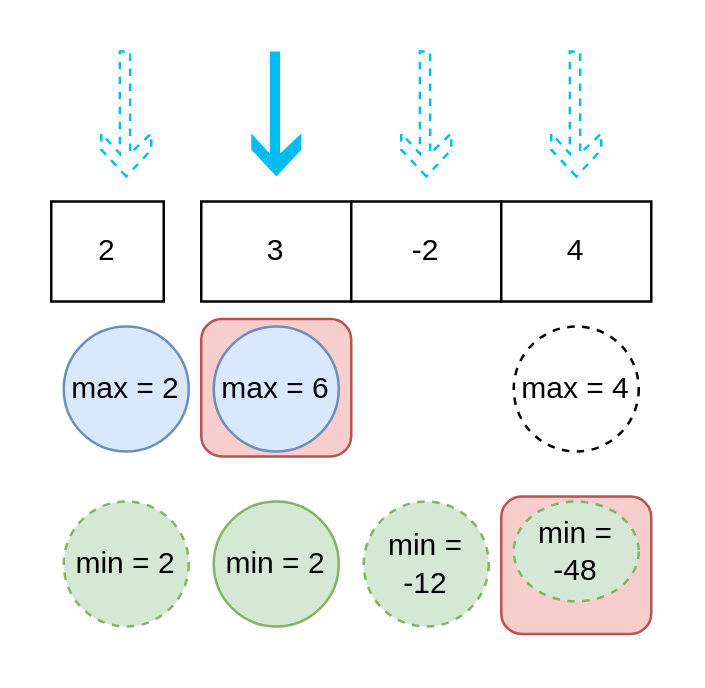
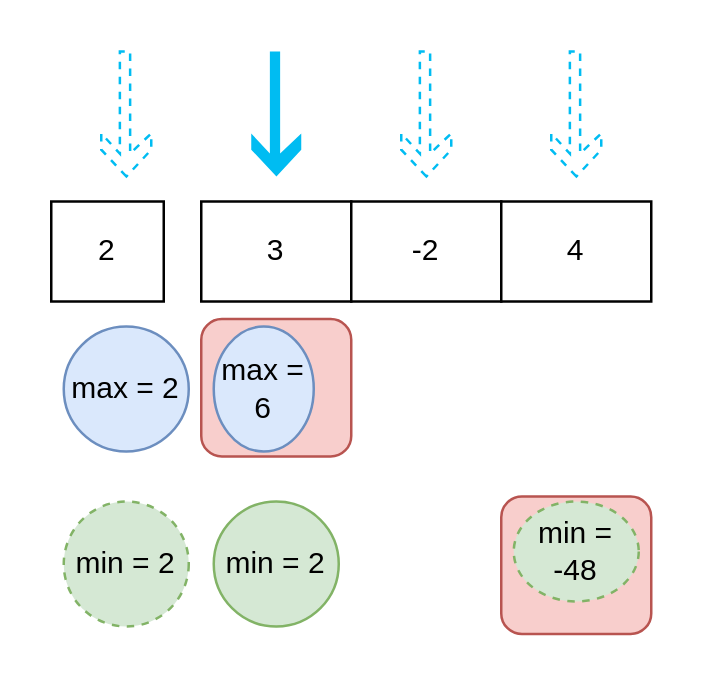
  <mxCell id="0" />
  <mxCell id="1" parent="0" />
  <mxCell id="2" value="" style="rounded=1;whiteSpace=wrap;html=1;strokeColor=#b85450;fillColor=#f8cecc;" vertex="1" parent="1"><mxGeometry x="200" y="198" width="60" height="55" as="geometry" /></mxCell>
  <mxCell id="3" value="" style="rounded=1;whiteSpace=wrap;html=1;strokeColor=#b85450;fillColor=#f8cecc;" vertex="1" parent="1"><mxGeometry x="80" y="127" width="60" height="55" as="geometry" /></mxCell>
  <mxCell id="4" value="2" style="rounded=0;whiteSpace=wrap;html=1;" vertex="1" parent="1"><mxGeometry x="20" y="80" width="45" height="40" as="geometry" /></mxCell>
  <mxCell id="5" value="3" style="rounded=0;whiteSpace=wrap;html=1;" vertex="1" parent="1"><mxGeometry x="80" y="80" width="60" height="40" as="geometry" /></mxCell>
  <mxCell id="6" value="-2" style="rounded=0;whiteSpace=wrap;html=1;" vertex="1" parent="1"><mxGeometry x="140" y="80" width="60" height="40" as="geometry" /></mxCell>
  <mxCell id="7" value="4" style="rounded=0;whiteSpace=wrap;html=1;" vertex="1" parent="1"><mxGeometry x="200" y="80" width="60" height="40" as="geometry" /></mxCell>
  <mxCell id="8" value="" style="pointerEvents=1;shadow=0;dashed=0;html=1;strokeColor=none;labelPosition=center;verticalLabelPosition=bottom;verticalAlign=top;align=center;shape=mxgraph.mscae.deprecated.poster_arrow;fillColor=#00BCF2;" vertex="1" parent="1"><mxGeometry x="100" y="20" width="20" height="50" as="geometry" /></mxCell>
- <mxCell id="9" value="max = 6" style="ellipse;whiteSpace=wrap;html=1;aspect=fixed;fillColor=#dae8fc;strokeColor=#6c8ebf;" vertex="1" parent="1"><mxGeometry x="85" y="130" width="50" height="50" as="geometry" /></mxCell>
+ <mxCell id="9" value="max = 6" style="ellipse;whiteSpace=wrap;html=1;aspect=fixed;fillColor=#dae8fc;strokeColor=#6c8ebf;" vertex="1" parent="1"><mxGeometry x="85" y="130" width="40" height="50" as="geometry" /></mxCell>
  <mxCell id="10" value="min = 2" style="ellipse;whiteSpace=wrap;html=1;aspect=fixed;fillColor=#d5e8d4;strokeColor=#82b366;" vertex="1" parent="1"><mxGeometry x="85" y="200" width="50" height="50" as="geometry" /></mxCell>
  <mxCell id="11" value="max = 2" style="ellipse;whiteSpace=wrap;html=1;aspect=fixed;dashed=0;fillColor=#dae8fc;strokeColor=#6c8ebf;" vertex="1" parent="1"><mxGeometry x="25" y="130" width="50" height="50" as="geometry" /></mxCell>
  <mxCell id="12" value="min = 2" style="ellipse;whiteSpace=wrap;html=1;aspect=fixed;dashed=1;fillColor=#d5e8d4;strokeColor=#82b366;" vertex="1" parent="1"><mxGeometry x="25" y="200" width="50" height="50" as="geometry" /></mxCell>
  <mxCell id="13" value="" style="pointerEvents=1;shadow=0;dashed=1;html=1;strokeColor=#00BCF2;labelPosition=center;verticalLabelPosition=bottom;verticalAlign=top;align=center;shape=mxgraph.mscae.deprecated.poster_arrow;fillColor=none;" vertex="1" parent="1"><mxGeometry x="160" y="20" width="20" height="50" as="geometry" /></mxCell>
  <mxCell id="14" value="" style="pointerEvents=1;shadow=0;dashed=1;html=1;strokeColor=#00BCF2;labelPosition=center;verticalLabelPosition=bottom;verticalAlign=top;align=center;shape=mxgraph.mscae.deprecated.poster_arrow;fillColor=none;" vertex="1" parent="1"><mxGeometry x="220" y="20" width="20" height="50" as="geometry" /></mxCell>
- <mxCell id="15" value="min = -12" style="ellipse;whiteSpace=wrap;html=1;aspect=fixed;fillColor=#d5e8d4;strokeColor=#82b366;dashed=1;" vertex="1" parent="1"><mxGeometry x="145" y="200" width="50" height="50" as="geometry" /></mxCell>
- <mxCell id="16" value="max = 4" style="ellipse;whiteSpace=wrap;html=1;aspect=fixed;dashed=1;" vertex="1" parent="1"><mxGeometry x="205" y="130" width="50" height="50" as="geometry" /></mxCell>
  <mxCell id="17" value="min = -48" style="ellipse;whiteSpace=wrap;html=1;aspect=fixed;fillColor=#d5e8d4;strokeColor=#82b366;dashed=1;" vertex="1" parent="1"><mxGeometry x="205" y="200" width="50" height="40" as="geometry" /></mxCell>
  <mxCell id="18" value="" style="pointerEvents=1;shadow=0;dashed=1;html=1;strokeColor=#00BCF2;labelPosition=center;verticalLabelPosition=bottom;verticalAlign=top;align=center;shape=mxgraph.mscae.deprecated.poster_arrow;fillColor=none;" vertex="1" parent="1"><mxGeometry x="40" y="20" width="20" height="50" as="geometry" /></mxCell>
